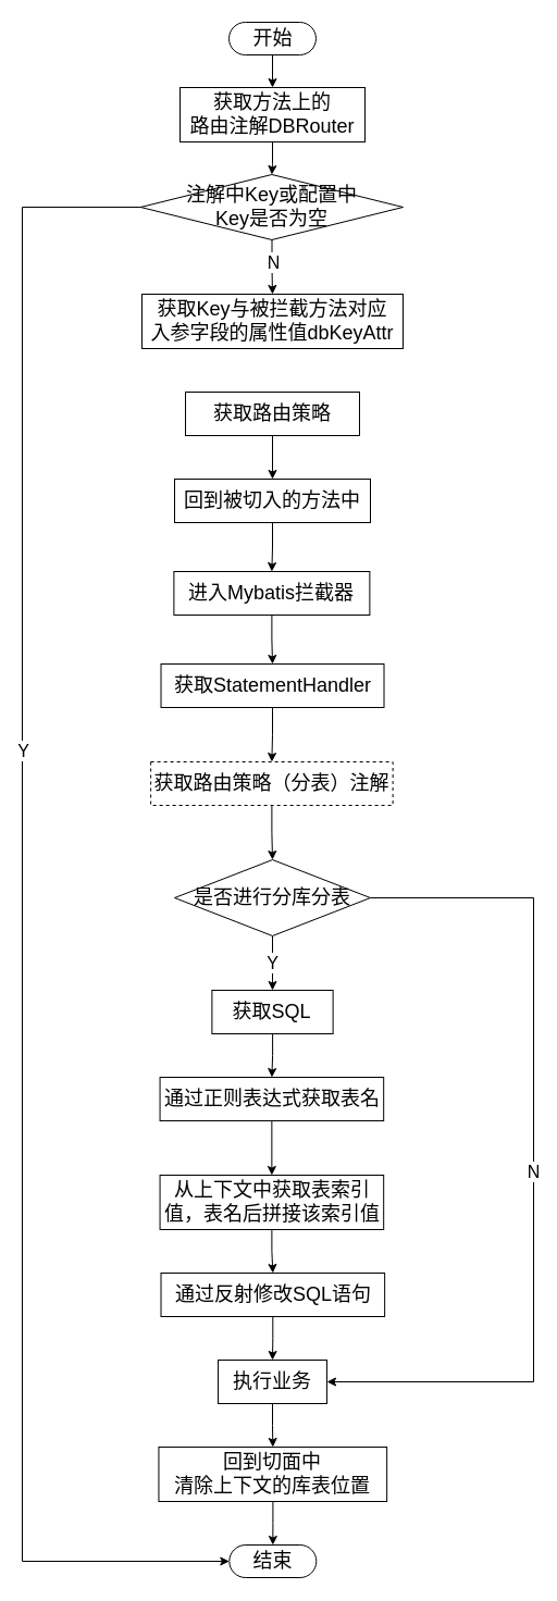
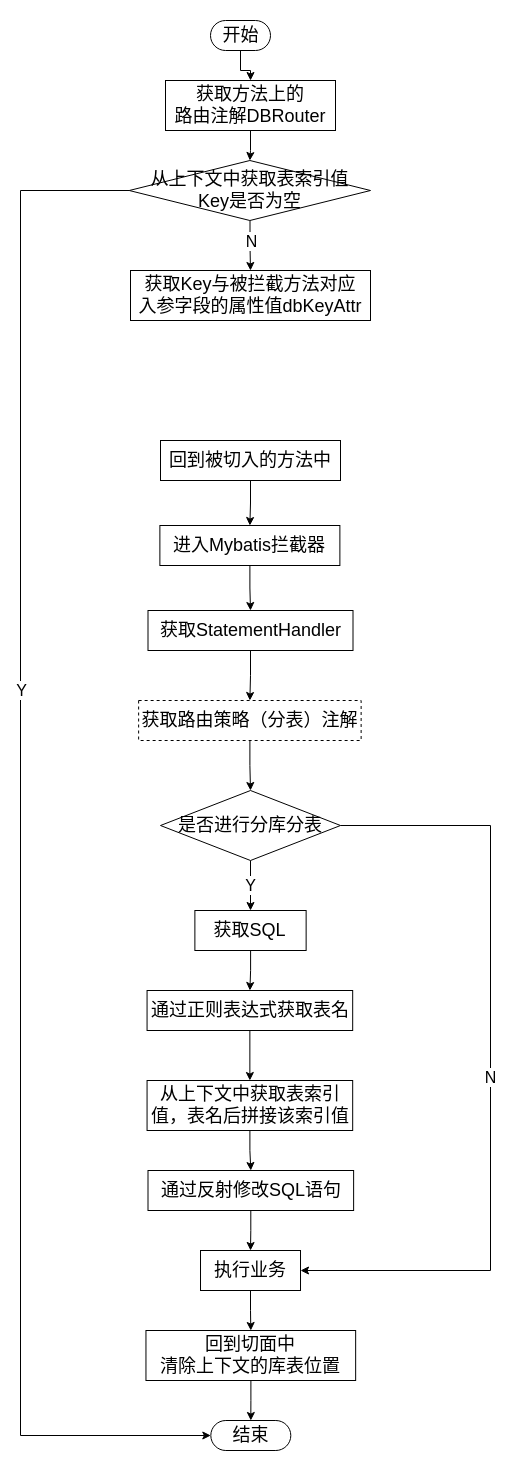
  <mxCell id="0" />
  <mxCell id="1" parent="0" />
  <mxCell id="2" value="" style="edgeStyle=orthogonalEdgeStyle;rounded=0;orthogonalLoop=1;jettySize=auto;html=1;" edge="1" parent="1" source="3" target="5"><mxGeometry relative="1" as="geometry" /></mxCell>
- <mxCell id="3" value="&lt;font style=&quot;font-size: 18px&quot;&gt;开始&lt;/font&gt;" style="html=1;dashed=0;whitespace=wrap;shape=mxgraph.dfd.start" vertex="1" parent="1"><mxGeometry x="210" y="20" width="80" height="30" as="geometry" /></mxCell>
+ <mxCell id="3" value="&lt;font style=&quot;font-size: 18px&quot;&gt;开始&lt;/font&gt;" style="html=1;dashed=0;whitespace=wrap;shape=mxgraph.dfd.start" vertex="1" parent="1"><mxGeometry x="210" y="20" width="60" height="30" as="geometry" /></mxCell>
  <mxCell id="4" style="edgeStyle=orthogonalEdgeStyle;rounded=0;orthogonalLoop=1;jettySize=auto;html=1;entryX=0.5;entryY=0;entryDx=0;entryDy=0;" edge="1" parent="1" source="5" target="10"><mxGeometry relative="1" as="geometry" /></mxCell>
  <mxCell id="5" value="&lt;font style=&quot;font-size: 18px&quot;&gt;获取方法上的&lt;br&gt;路由注解DBRouter&lt;/font&gt;" style="whiteSpace=wrap;html=1;dashed=0;" vertex="1" parent="1"><mxGeometry x="165" y="80" width="170" height="50" as="geometry" /></mxCell>
  <mxCell id="6" value="" style="edgeStyle=orthogonalEdgeStyle;rounded=0;orthogonalLoop=1;jettySize=auto;html=1;" edge="1" parent="1" source="10" target="11"><mxGeometry relative="1" as="geometry" /></mxCell>
  <mxCell id="7" value="&lt;font style=&quot;font-size: 16px&quot;&gt;N&lt;/font&gt;" style="edgeLabel;html=1;align=center;verticalAlign=middle;resizable=0;points=[];" vertex="1" connectable="0" parent="6"><mxGeometry x="-0.301" y="-3" relative="1" as="geometry"><mxPoint x="4" y="3" as="offset" /></mxGeometry></mxCell>
  <mxCell id="8" style="edgeStyle=orthogonalEdgeStyle;rounded=0;orthogonalLoop=1;jettySize=auto;html=1;entryX=0;entryY=0.5;entryDx=0;entryDy=0;entryPerimeter=0;" edge="1" parent="1" source="10" target="38"><mxGeometry relative="1" as="geometry"><mxPoint x="10" y="930" as="targetPoint" /><Array as="points"><mxPoint x="20" y="190" /><mxPoint x="20" y="1435" /></Array></mxGeometry></mxCell>
  <mxCell id="9" value="&lt;font style=&quot;font-size: 16px&quot;&gt;Y&lt;/font&gt;" style="edgeLabel;html=1;align=center;verticalAlign=middle;resizable=0;points=[];" vertex="1" connectable="0" parent="8"><mxGeometry x="-0.212" y="2" relative="1" as="geometry"><mxPoint x="-2" as="offset" /></mxGeometry></mxCell>
- <mxCell id="10" value="&lt;font style=&quot;font-size: 18px&quot;&gt;注解中Key或配置中&lt;br&gt;Key是否为空&lt;/font&gt;" style="rhombus;whiteSpace=wrap;html=1;" vertex="1" parent="1"><mxGeometry x="128.75" y="160" width="241.25" height="60" as="geometry" /></mxCell>
+ <mxCell id="10" value="&lt;font style=&quot;font-size: 18px&quot;&gt;从上下文中获取表索引值&lt;br&gt;Key是否为空&lt;/font&gt;" style="rhombus;whiteSpace=wrap;html=1;" vertex="1" parent="1"><mxGeometry x="128.75" y="160" width="241.25" height="60" as="geometry" /></mxCell>
  <mxCell id="11" value="&lt;font style=&quot;font-size: 18px&quot;&gt;获取Key与被拦截方法对应&lt;br&gt;入参字段的属性值dbKeyAttr&lt;/font&gt;" style="whiteSpace=wrap;html=1;" vertex="1" parent="1"><mxGeometry x="130" y="270" width="240" height="50" as="geometry" /></mxCell>
- <mxCell id="12" style="edgeStyle=orthogonalEdgeStyle;rounded=0;orthogonalLoop=1;jettySize=auto;html=1;" edge="1" parent="1" source="13" target="15"><mxGeometry relative="1" as="geometry" /></mxCell>
- <mxCell id="13" value="&lt;font style=&quot;font-size: 18px&quot;&gt;获取路由策略&lt;/font&gt;" style="whiteSpace=wrap;html=1;" vertex="1" parent="1"><mxGeometry x="170" y="360" width="160" height="40" as="geometry" /></mxCell>
  <mxCell id="14" style="edgeStyle=orthogonalEdgeStyle;rounded=0;orthogonalLoop=1;jettySize=auto;html=1;entryX=0.5;entryY=0;entryDx=0;entryDy=0;" edge="1" parent="1" source="15" target="17"><mxGeometry relative="1" as="geometry" /></mxCell>
  <mxCell id="15" value="&lt;font style=&quot;font-size: 18px&quot;&gt;回到被切入的方法中&lt;/font&gt;" style="whiteSpace=wrap;html=1;" vertex="1" parent="1"><mxGeometry x="160" y="440" width="180" height="40" as="geometry" /></mxCell>
  <mxCell id="16" style="edgeStyle=orthogonalEdgeStyle;rounded=0;orthogonalLoop=1;jettySize=auto;html=1;" edge="1" parent="1" source="17" target="19"><mxGeometry relative="1" as="geometry" /></mxCell>
  <mxCell id="17" value="&lt;span style=&quot;font-size: 18px&quot;&gt;进入Mybatis拦截器&lt;/span&gt;" style="whiteSpace=wrap;html=1;" vertex="1" parent="1"><mxGeometry x="159.38" y="525" width="180" height="40" as="geometry" /></mxCell>
  <mxCell id="18" style="edgeStyle=orthogonalEdgeStyle;rounded=0;orthogonalLoop=1;jettySize=auto;html=1;entryX=0.5;entryY=0;entryDx=0;entryDy=0;" edge="1" parent="1" source="19" target="21"><mxGeometry relative="1" as="geometry" /></mxCell>
  <mxCell id="19" value="&lt;span style=&quot;font-size: 18px&quot;&gt;获取StatementHandler&lt;/span&gt;" style="whiteSpace=wrap;html=1;" vertex="1" parent="1"><mxGeometry x="147.5" y="610" width="205" height="40" as="geometry" /></mxCell>
  <mxCell id="20" style="edgeStyle=orthogonalEdgeStyle;rounded=0;orthogonalLoop=1;jettySize=auto;html=1;entryX=0.5;entryY=0;entryDx=0;entryDy=0;" edge="1" parent="1" source="21" target="25"><mxGeometry relative="1" as="geometry" /></mxCell>
  <mxCell id="21" value="&lt;span style=&quot;font-size: 18px&quot;&gt;获取路由策略（分表）注解&lt;/span&gt;" style="whiteSpace=wrap;html=1;dashed=1;" vertex="1" parent="1"><mxGeometry x="138.13" y="700" width="222.5" height="40" as="geometry" /></mxCell>
  <mxCell id="22" value="Y" style="edgeStyle=orthogonalEdgeStyle;rounded=0;orthogonalLoop=1;jettySize=auto;html=1;entryX=0.5;entryY=0;entryDx=0;entryDy=0;fontSize=16;" edge="1" parent="1" source="25" target="27"><mxGeometry relative="1" as="geometry" /></mxCell>
  <mxCell id="23" style="edgeStyle=orthogonalEdgeStyle;rounded=0;orthogonalLoop=1;jettySize=auto;html=1;entryX=1;entryY=0.5;entryDx=0;entryDy=0;" edge="1" parent="1" source="25" target="35"><mxGeometry relative="1" as="geometry"><mxPoint x="460" y="1100" as="targetPoint" /><Array as="points"><mxPoint x="490" y="825" /><mxPoint x="490" y="1270" /></Array></mxGeometry></mxCell>
  <mxCell id="24" value="&lt;font style=&quot;font-size: 16px&quot;&gt;N&lt;/font&gt;" style="edgeLabel;html=1;align=center;verticalAlign=middle;resizable=0;points=[];" vertex="1" connectable="0" parent="23"><mxGeometry x="0.021" y="3" relative="1" as="geometry"><mxPoint x="-4" as="offset" /></mxGeometry></mxCell>
  <mxCell id="25" value="&lt;span style=&quot;font-size: 18px&quot;&gt;是否进行分库分表&lt;/span&gt;" style="rhombus;whiteSpace=wrap;html=1;" vertex="1" parent="1"><mxGeometry x="160" y="790" width="180" height="70" as="geometry" /></mxCell>
  <mxCell id="26" style="edgeStyle=orthogonalEdgeStyle;rounded=0;orthogonalLoop=1;jettySize=auto;html=1;" edge="1" parent="1" source="27" target="29"><mxGeometry relative="1" as="geometry" /></mxCell>
  <mxCell id="27" value="&lt;span style=&quot;font-size: 18px&quot;&gt;获取SQL&lt;/span&gt;" style="whiteSpace=wrap;html=1;" vertex="1" parent="1"><mxGeometry x="194.38" y="910" width="111.25" height="40" as="geometry" /></mxCell>
  <mxCell id="28" style="edgeStyle=orthogonalEdgeStyle;rounded=0;orthogonalLoop=1;jettySize=auto;html=1;" edge="1" parent="1" source="29" target="31"><mxGeometry relative="1" as="geometry" /></mxCell>
  <mxCell id="29" value="&lt;span style=&quot;font-size: 18px&quot;&gt;通过正则表达式获取表名&lt;/span&gt;" style="whiteSpace=wrap;html=1;" vertex="1" parent="1"><mxGeometry x="146.56" y="990" width="205.62" height="40" as="geometry" /></mxCell>
  <mxCell id="30" style="edgeStyle=orthogonalEdgeStyle;rounded=0;orthogonalLoop=1;jettySize=auto;html=1;entryX=0.5;entryY=0;entryDx=0;entryDy=0;" edge="1" parent="1" source="31" target="33"><mxGeometry relative="1" as="geometry" /></mxCell>
  <mxCell id="31" value="&lt;span style=&quot;font-size: 18px&quot;&gt;从上下文中获取表索引值，表名后拼接该索引值&lt;/span&gt;" style="whiteSpace=wrap;html=1;" vertex="1" parent="1"><mxGeometry x="146.56" y="1080" width="205.62" height="50" as="geometry" /></mxCell>
  <mxCell id="32" style="edgeStyle=orthogonalEdgeStyle;rounded=0;orthogonalLoop=1;jettySize=auto;html=1;" edge="1" parent="1" source="33" target="35"><mxGeometry relative="1" as="geometry" /></mxCell>
  <mxCell id="33" value="&lt;span style=&quot;font-size: 18px&quot;&gt;通过反射修改SQL语句&lt;/span&gt;" style="whiteSpace=wrap;html=1;" vertex="1" parent="1"><mxGeometry x="147.5" y="1170" width="205.62" height="40" as="geometry" /></mxCell>
  <mxCell id="34" style="edgeStyle=orthogonalEdgeStyle;rounded=0;orthogonalLoop=1;jettySize=auto;html=1;entryX=0.5;entryY=0;entryDx=0;entryDy=0;" edge="1" parent="1" source="35" target="37"><mxGeometry relative="1" as="geometry" /></mxCell>
  <mxCell id="35" value="&lt;span style=&quot;font-size: 18px&quot;&gt;执行业务&lt;/span&gt;" style="whiteSpace=wrap;html=1;" vertex="1" parent="1"><mxGeometry x="200.01" y="1250" width="100" height="40" as="geometry" /></mxCell>
  <mxCell id="36" style="edgeStyle=orthogonalEdgeStyle;rounded=0;orthogonalLoop=1;jettySize=auto;html=1;entryX=0.5;entryY=0.5;entryDx=0;entryDy=-15;entryPerimeter=0;" edge="1" parent="1" source="37" target="38"><mxGeometry relative="1" as="geometry" /></mxCell>
  <mxCell id="37" value="&lt;span style=&quot;font-size: 18px&quot;&gt;回到切面中&lt;br&gt;清除上下文的库表位置&lt;br&gt;&lt;/span&gt;" style="whiteSpace=wrap;html=1;" vertex="1" parent="1"><mxGeometry x="145.46" y="1330" width="209.69" height="50" as="geometry" /></mxCell>
  <mxCell id="38" value="&lt;font style=&quot;font-size: 18px&quot;&gt;结束&lt;/font&gt;" style="html=1;dashed=0;whitespace=wrap;shape=mxgraph.dfd.start" vertex="1" parent="1"><mxGeometry x="210.31" y="1420" width="80" height="30" as="geometry" /></mxCell>
